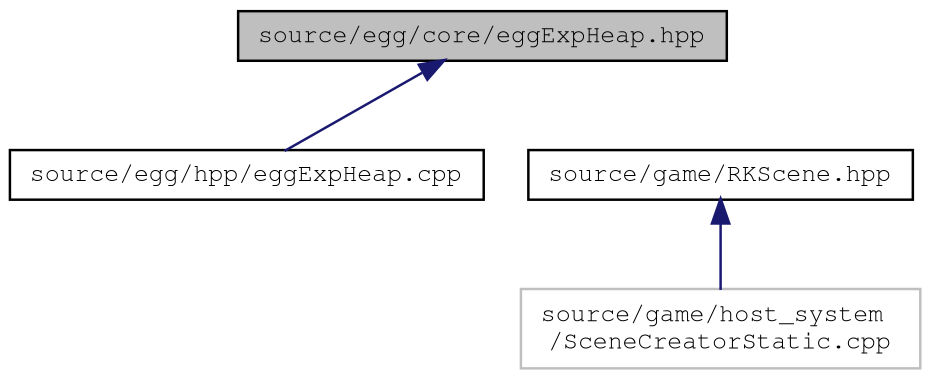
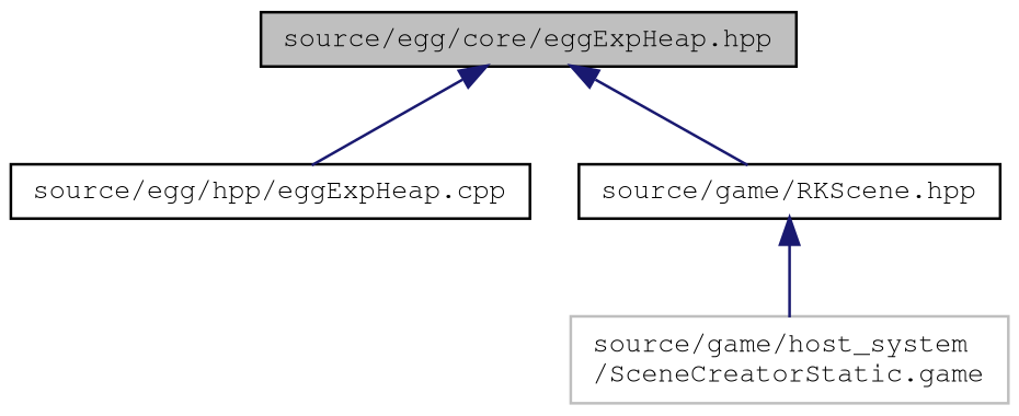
  digraph {
    node [color=black fillcolor=white fontname=FreeMono fontsize=10 shape=record style=filled]
    edge [color=midnightblue dir=back fontname=FreeMono fontsize=10 labelfontname=FreeMono labelfontsize=10 style=solid]
    n1 [fillcolor=grey75 fontcolor=black height=0.2 label="source/egg/core/eggExpHeap.hpp" width=0.4]
    n2 [height=0.2 label="source/egg/hpp/eggExpHeap.cpp" width=0.4]
    n3 [height=0.2 label="source/game/RKScene.hpp" width=0.4]
-   n4 [color=grey75 height=0.2 label="source/game/host_system\l/SceneCreatorStatic.cpp" width=0.4]
+   n4 [color=grey75 height=0.2 label="source/game/host_system\l/SceneCreatorStatic.game" width=0.4]
    n1 -> n2
+   n1 -> n3
    n3 -> n4
  }
